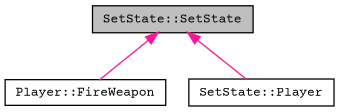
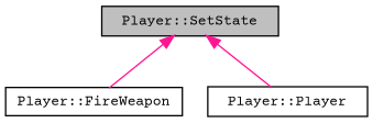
  digraph {
    fontname="Courier Prime"
    rankdir=TB
    node [color=black fillcolor=white fontname="Courier Prime" fontsize=10 shape=record style=filled]
    edge [color=deeppink dir=back fontname="Courier Prime" fontsize=10 labelfontname=Helvetica labelfontsize=10 style=solid]
-   n1 [fillcolor=grey75 fontcolor=black height=0.2 label="SetState::SetState" width=0.4]
+   n1 [fillcolor=grey75 fontcolor=black height=0.2 label="Player::SetState" width=0.4]
    n2 [height=0.2 label="Player::FireWeapon" width=0.4]
-   n3 [height=0.2 label="SetState::Player" width=0.4]
+   n3 [height=0.2 label="Player::Player" width=0.4]
    n1 -> n2
    n1 -> n3
  }
